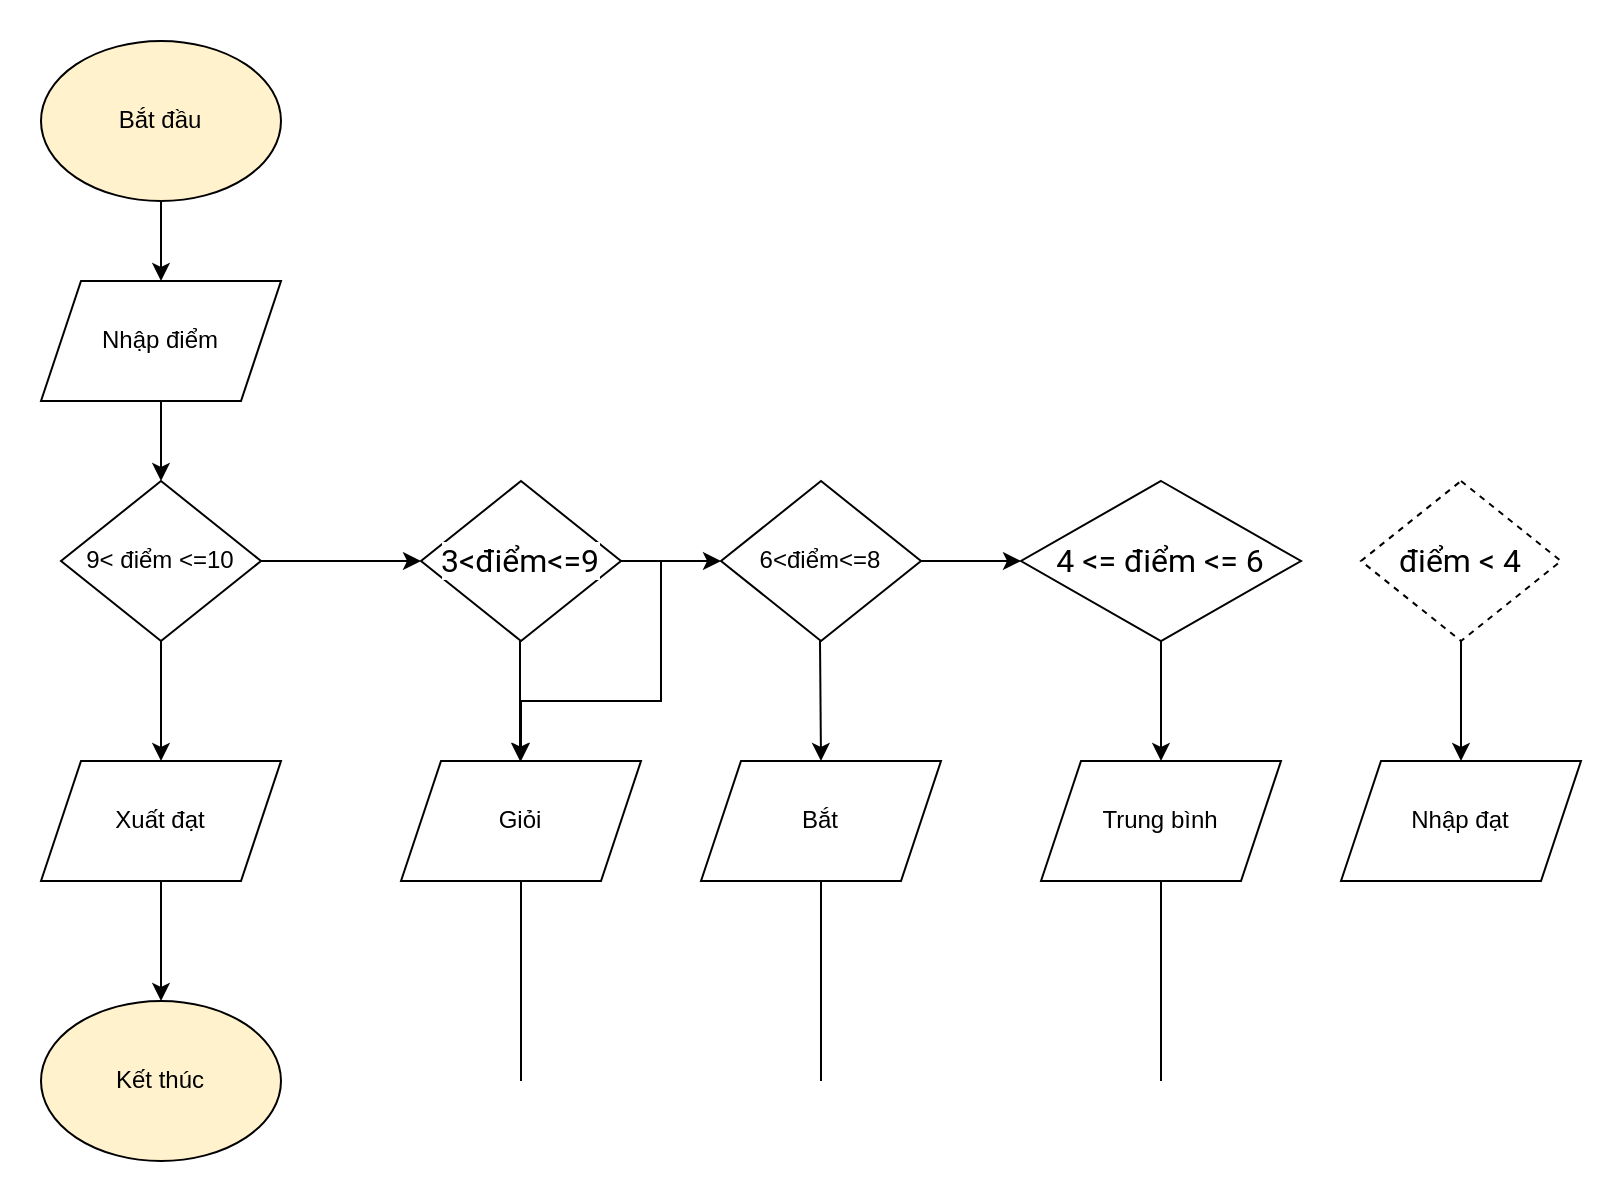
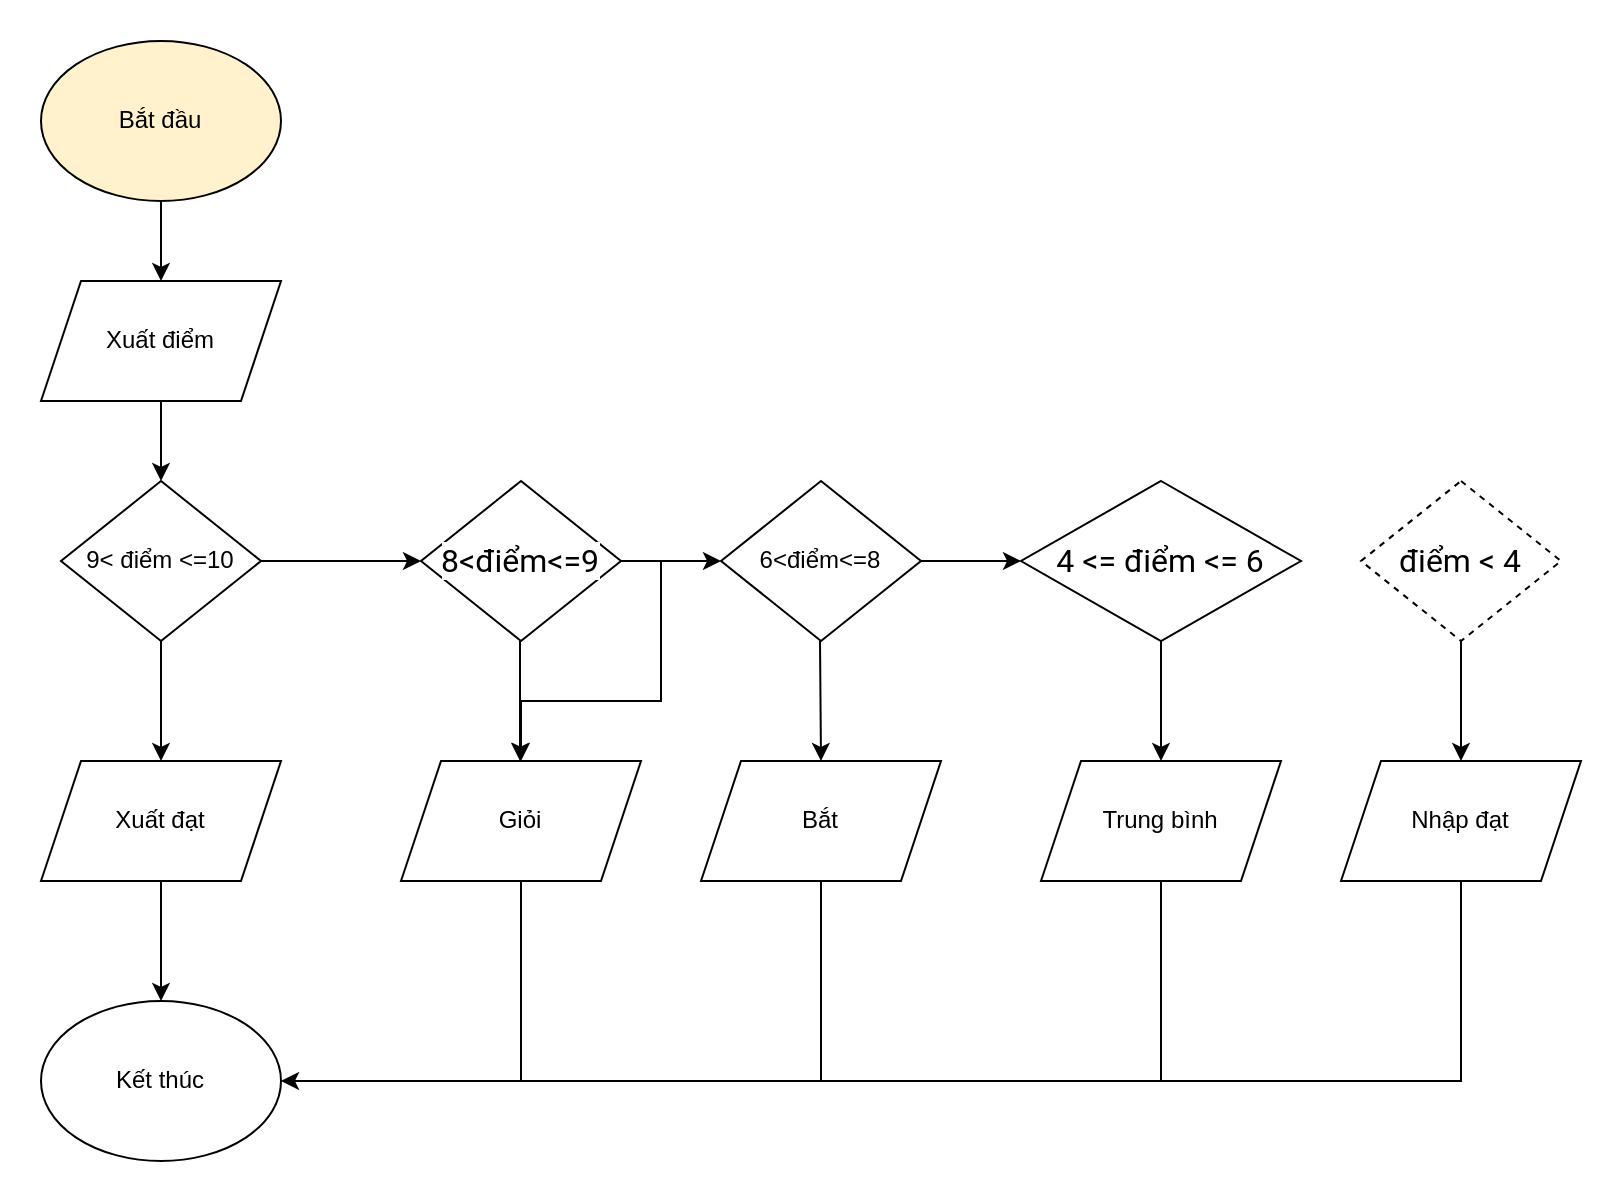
  <mxCell id="0" />
  <mxCell id="1" parent="0" />
  <mxCell id="2" value="Bắt đầu" style="ellipse;whiteSpace=wrap;html=1;fillColor=#fff2cc;" vertex="1" parent="1"><mxGeometry x="20" y="20" width="120" height="80" as="geometry" /></mxCell>
  <mxCell id="3" value="" style="endArrow=classic;html=1;rounded=0;exitX=0.5;exitY=1;exitDx=0;exitDy=0;" edge="1" parent="1" source="2"><mxGeometry width="50" height="50" relative="1" as="geometry"><mxPoint x="70" y="160" as="sourcePoint" /><mxPoint x="80" y="140" as="targetPoint" /></mxGeometry></mxCell>
  <mxCell id="4" value="" style="endArrow=classic;html=1;rounded=0;exitX=0.5;exitY=1;exitDx=0;exitDy=0;" edge="1" parent="1" source="20"><mxGeometry width="50" height="50" relative="1" as="geometry"><mxPoint x="55" y="270" as="sourcePoint" /><mxPoint x="80" y="240" as="targetPoint" /></mxGeometry></mxCell>
  <mxCell id="5" value="" style="endArrow=classic;html=1;rounded=0;exitX=1;exitY=0.5;exitDx=0;exitDy=0;" edge="1" parent="1" source="26"><mxGeometry width="50" height="50" relative="1" as="geometry"><mxPoint x="160" y="330" as="sourcePoint" /><mxPoint x="210" y="280" as="targetPoint" /></mxGeometry></mxCell>
  <mxCell id="6" value="" style="endArrow=classic;html=1;rounded=0;exitX=1;exitY=0.5;exitDx=0;exitDy=0;" edge="1" parent="1" source="25"><mxGeometry width="50" height="50" relative="1" as="geometry"><mxPoint x="410" y="410" as="sourcePoint" /><mxPoint x="360" y="280" as="targetPoint" /></mxGeometry></mxCell>
  <mxCell id="7" value="" style="endArrow=classic;html=1;rounded=0;exitX=1;exitY=0.5;exitDx=0;exitDy=0;" edge="1" parent="1" source="23"><mxGeometry width="50" height="50" relative="1" as="geometry"><mxPoint x="480" y="305" as="sourcePoint" /><mxPoint x="510" y="280" as="targetPoint" /></mxGeometry></mxCell>
  <mxCell id="8" value="" style="endArrow=classic;html=1;rounded=0;exitX=0.5;exitY=1;exitDx=0;exitDy=0;" edge="1" parent="1" source="26"><mxGeometry width="50" height="50" relative="1" as="geometry"><mxPoint x="440" y="440" as="sourcePoint" /><mxPoint x="80" y="380" as="targetPoint" /><Array as="points" /></mxGeometry></mxCell>
  <mxCell id="9" value="" style="endArrow=classic;html=1;rounded=0;" edge="1" parent="1"><mxGeometry width="50" height="50" relative="1" as="geometry"><mxPoint x="259.5" y="320" as="sourcePoint" /><mxPoint x="259.5" y="380" as="targetPoint" /></mxGeometry></mxCell>
  <mxCell id="10" value="" style="endArrow=classic;html=1;rounded=0;" edge="1" parent="1"><mxGeometry width="50" height="50" relative="1" as="geometry"><mxPoint x="409.5" y="320" as="sourcePoint" /><mxPoint x="410" y="380" as="targetPoint" /></mxGeometry></mxCell>
  <mxCell id="11" value="" style="endArrow=classic;html=1;rounded=0;exitX=0.5;exitY=1;exitDx=0;exitDy=0;" edge="1" parent="1" source="21"><mxGeometry width="50" height="50" relative="1" as="geometry"><mxPoint x="470" y="470" as="sourcePoint" /><mxPoint x="580" y="380" as="targetPoint" /></mxGeometry></mxCell>
  <mxCell id="12" value="" style="endArrow=classic;html=1;rounded=0;exitX=0.5;exitY=1;exitDx=0;exitDy=0;" edge="1" parent="1" source="22"><mxGeometry width="50" height="50" relative="1" as="geometry"><mxPoint x="480" y="480" as="sourcePoint" /><mxPoint x="730" y="380" as="targetPoint" /></mxGeometry></mxCell>
  <mxCell id="13" value="" style="endArrow=classic;html=1;rounded=0;exitX=0.5;exitY=1;exitDx=0;exitDy=0;" edge="1" parent="1" source="19"><mxGeometry width="50" height="50" relative="1" as="geometry"><mxPoint x="490" y="490" as="sourcePoint" /><mxPoint x="80" y="500" as="targetPoint" /></mxGeometry></mxCell>
+ <mxCell id="14" value="" style="endArrow=classic;html=1;rounded=0;entryX=1;entryY=0.5;entryDx=0;entryDy=0;exitX=0.5;exitY=1;exitDx=0;exitDy=0;" edge="1" parent="1" source="15" target="27"><mxGeometry width="50" height="50" relative="1" as="geometry"><mxPoint x="300" y="590" as="sourcePoint" /><mxPoint x="350" y="540" as="targetPoint" /><Array as="points"><mxPoint x="730" y="540" /></Array></mxGeometry></mxCell>
  <mxCell id="15" value="Nhập đạt" style="shape=parallelogram;perimeter=parallelogramPerimeter;whiteSpace=wrap;html=1;fixedSize=1;" vertex="1" parent="1"><mxGeometry x="670" y="380" width="120" height="60" as="geometry" /></mxCell>
  <mxCell id="16" value="Trung bình" style="shape=parallelogram;perimeter=parallelogramPerimeter;whiteSpace=wrap;html=1;fixedSize=1;" vertex="1" parent="1"><mxGeometry x="520" y="380" width="120" height="60" as="geometry" /></mxCell>
  <mxCell id="17" value="Bắt" style="shape=parallelogram;perimeter=parallelogramPerimeter;whiteSpace=wrap;html=1;fixedSize=1;" vertex="1" parent="1"><mxGeometry x="350" y="380" width="120" height="60" as="geometry" /></mxCell>
  <mxCell id="18" value="Giỏi" style="shape=parallelogram;perimeter=parallelogramPerimeter;whiteSpace=wrap;html=1;fixedSize=1;" vertex="1" parent="1"><mxGeometry x="200" y="380" width="120" height="60" as="geometry" /></mxCell>
  <mxCell id="19" value="Xuất đạt" style="shape=parallelogram;perimeter=parallelogramPerimeter;whiteSpace=wrap;html=1;fixedSize=1;" vertex="1" parent="1"><mxGeometry x="20" y="380" width="120" height="60" as="geometry" /></mxCell>
- <mxCell id="20" value="Nhập điểm" style="shape=parallelogram;perimeter=parallelogramPerimeter;whiteSpace=wrap;html=1;fixedSize=1;" vertex="1" parent="1"><mxGeometry x="20" y="140" width="120" height="60" as="geometry" /></mxCell>
+ <mxCell id="20" value="Xuất điểm" style="shape=parallelogram;perimeter=parallelogramPerimeter;whiteSpace=wrap;html=1;fixedSize=1;" vertex="1" parent="1"><mxGeometry x="20" y="140" width="120" height="60" as="geometry" /></mxCell>
  <mxCell id="21" value="&lt;span style=&quot;font-family: Roboto, sans-serif; font-size: 16px; text-align: left; white-space-collapse: preserve; background-color: rgb(255, 255, 255);&quot;&gt;4 &amp;lt;= điểm &amp;lt;= 6&lt;/span&gt;" style="rhombus;whiteSpace=wrap;html=1;" vertex="1" parent="1"><mxGeometry x="510" y="240" width="140" height="80" as="geometry" /></mxCell>
  <mxCell id="22" value="&lt;span style=&quot;font-family: Roboto, sans-serif; font-size: 16px; text-align: left; white-space-collapse: preserve; background-color: rgb(255, 255, 255);&quot;&gt;điểm &amp;lt; 4&lt;/span&gt;" style="rhombus;whiteSpace=wrap;html=1;dashed=1;" vertex="1" parent="1"><mxGeometry x="680" y="240" width="100" height="80" as="geometry" /></mxCell>
  <mxCell id="23" value="6&amp;lt;điểm&amp;lt;=8" style="rhombus;whiteSpace=wrap;html=1;" vertex="1" parent="1"><mxGeometry x="360" y="240" width="100" height="80" as="geometry" /></mxCell>
  <mxCell id="24" style="edgeStyle=orthogonalEdgeStyle;rounded=0;orthogonalLoop=1;jettySize=auto;html=1;exitX=1;exitY=0.5;exitDx=0;exitDy=0;" edge="1" parent="1" source="25" target="18"><mxGeometry relative="1" as="geometry" /></mxCell>
- <mxCell id="25" value="&lt;div style=&quot;text-align: left;&quot;&gt;&lt;font face=&quot;Roboto, sans-serif&quot;&gt;&lt;span style=&quot;font-size: 16px; white-space-collapse: preserve; background-color: rgb(255, 255, 255);&quot;&gt;3&amp;lt;điểm&amp;lt;=9&lt;/span&gt;&lt;/font&gt;&lt;/div&gt;" style="rhombus;whiteSpace=wrap;html=1;" vertex="1" parent="1"><mxGeometry x="210" y="240" width="100" height="80" as="geometry" /></mxCell>
+ <mxCell id="25" value="&lt;div style=&quot;text-align: left;&quot;&gt;&lt;font face=&quot;Roboto, sans-serif&quot;&gt;&lt;span style=&quot;font-size: 16px; white-space-collapse: preserve; background-color: rgb(255, 255, 255);&quot;&gt;8&amp;lt;điểm&amp;lt;=9&lt;/span&gt;&lt;/font&gt;&lt;/div&gt;" style="rhombus;whiteSpace=wrap;html=1;" vertex="1" parent="1"><mxGeometry x="210" y="240" width="100" height="80" as="geometry" /></mxCell>
  <mxCell id="26" value="9&amp;lt; điểm &amp;lt;=10" style="rhombus;whiteSpace=wrap;html=1;" vertex="1" parent="1"><mxGeometry x="30" y="240" width="100" height="80" as="geometry" /></mxCell>
- <mxCell id="27" value="Kết thúc" style="ellipse;whiteSpace=wrap;html=1;fillColor=#fff2cc;" vertex="1" parent="1"><mxGeometry x="20" y="500" width="120" height="80" as="geometry" /></mxCell>
+ <mxCell id="27" value="Kết thúc" style="ellipse;whiteSpace=wrap;html=1;" vertex="1" parent="1"><mxGeometry x="20" y="500" width="120" height="80" as="geometry" /></mxCell>
  <mxCell id="28" value="" style="endArrow=none;html=1;rounded=0;entryX=0.5;entryY=1;entryDx=0;entryDy=0;" edge="1" parent="1" target="16"><mxGeometry width="50" height="50" relative="1" as="geometry"><mxPoint x="580" y="540" as="sourcePoint" /><mxPoint x="590" y="460" as="targetPoint" /><Array as="points"><mxPoint x="580" y="480" /></Array></mxGeometry></mxCell>
  <mxCell id="29" value="" style="endArrow=none;html=1;rounded=0;entryX=0.5;entryY=1;entryDx=0;entryDy=0;" edge="1" parent="1" target="17"><mxGeometry width="50" height="50" relative="1" as="geometry"><mxPoint x="410" y="540" as="sourcePoint" /><mxPoint x="430" y="450" as="targetPoint" /><Array as="points"><mxPoint x="410" y="490" /></Array></mxGeometry></mxCell>
  <mxCell id="30" value="" style="endArrow=none;html=1;rounded=0;entryX=0.5;entryY=1;entryDx=0;entryDy=0;" edge="1" parent="1" target="18"><mxGeometry width="50" height="50" relative="1" as="geometry"><mxPoint x="260" y="540" as="sourcePoint" /><mxPoint x="260" y="450" as="targetPoint" /><Array as="points" /></mxGeometry></mxCell>
